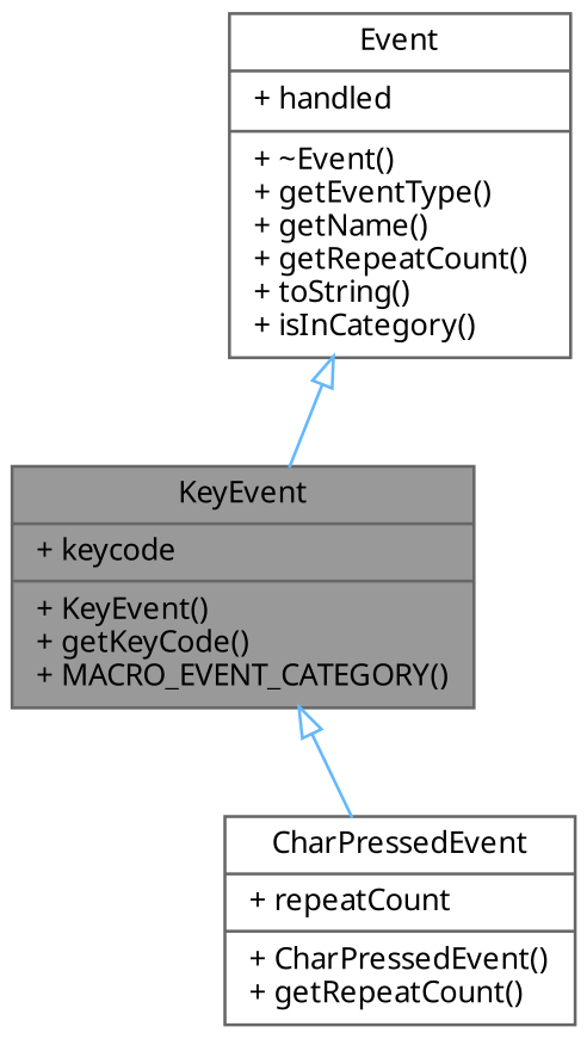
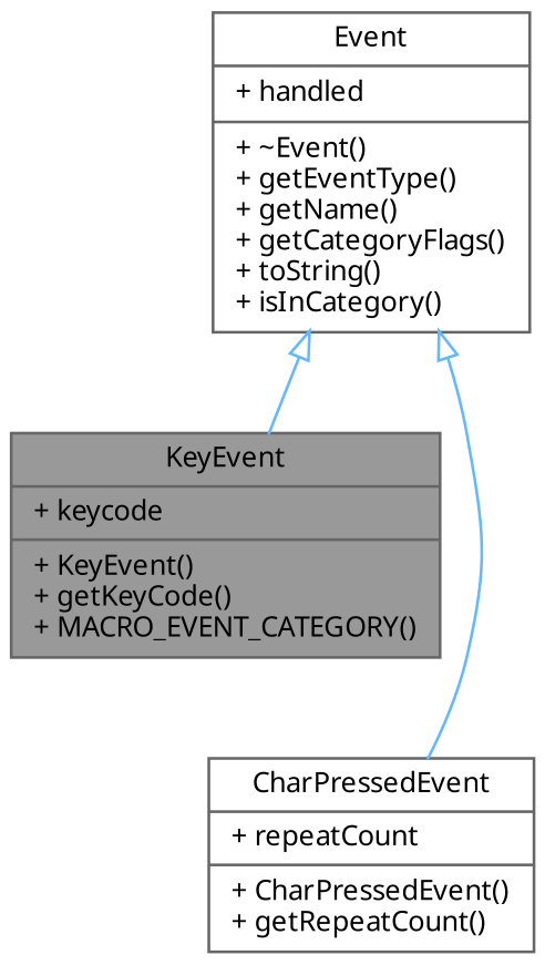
  digraph {
    fontname="Noto Sans"
    node [color=gray40 fillcolor=white fontname="Noto Sans" fontsize=10 shape=record style=filled]
    edge [arrowtail=onormal color=steelblue1 dir=back fontname="Noto Sans" fontsize=10 labelfontname=Helvetica labelfontsize=10 style=solid]
    n1 [fillcolor=grey60 fontcolor=black height=0.2 label="{KeyEvent\n|+ keycode\l|+ KeyEvent()\l+ getKeyCode()\l+ MACRO_EVENT_CATEGORY()\l}" width=0.4]
    n2 [height=0.2 label="{CharPressedEvent\n|+ repeatCount\l|+ CharPressedEvent()\l+ getRepeatCount()\l}" width=0.4]
-   n3 [height=0.2 label="{Event\n|+ handled\l|+ ~Event()\l+ getEventType()\l+ getName()\l+ getRepeatCount()\l+ toString()\l+ isInCategory()\l}" width=0.4]
-   n1 -> n2
+   n3 [height=0.2 label="{Event\n|+ handled\l|+ ~Event()\l+ getEventType()\l+ getName()\l+ getCategoryFlags()\l+ toString()\l+ isInCategory()\l}" width=0.4]
+   n3 -> n2
    n3 -> n1
  }
